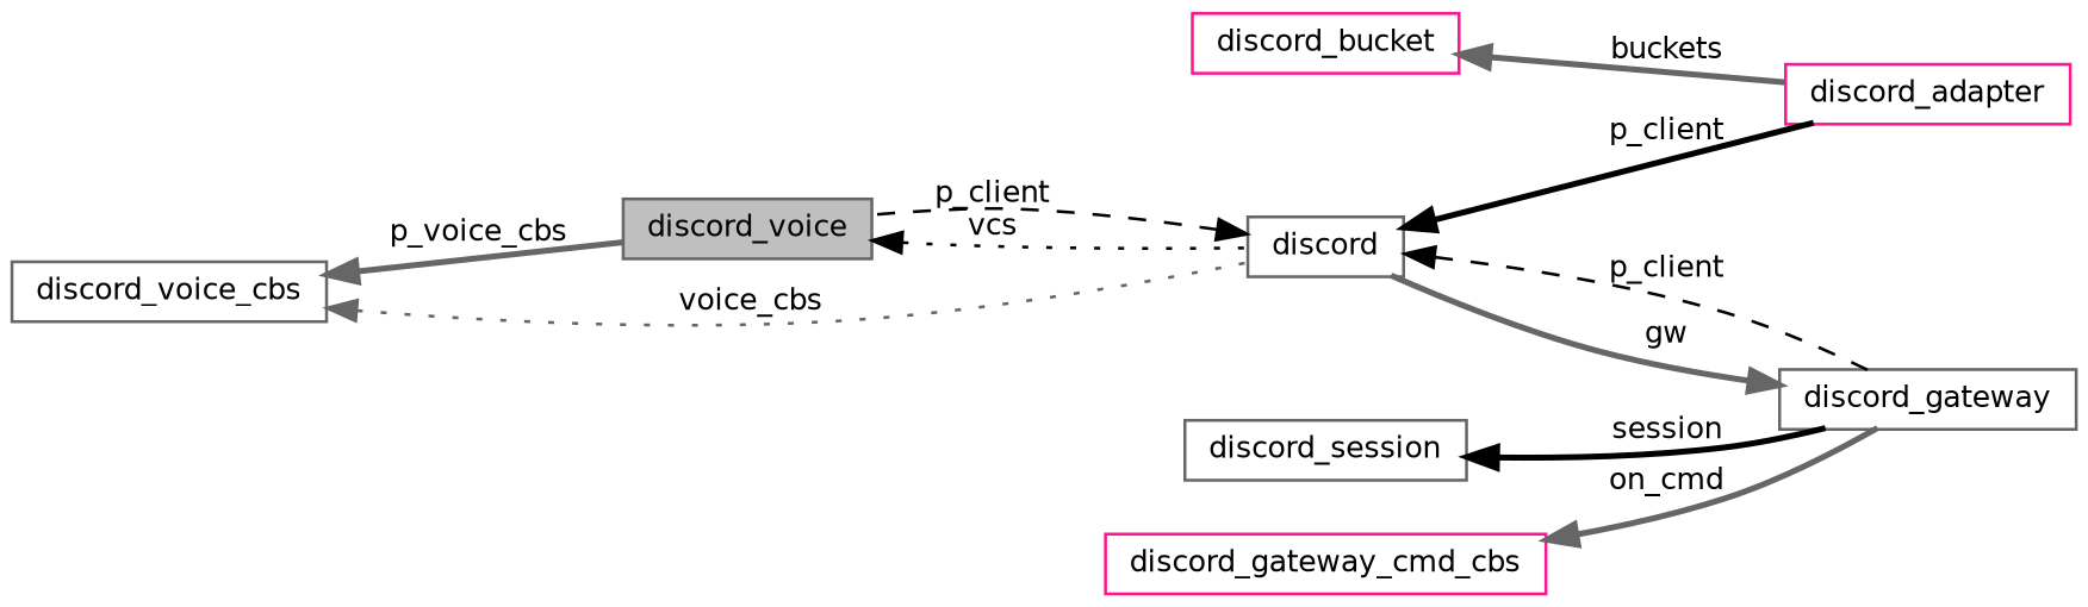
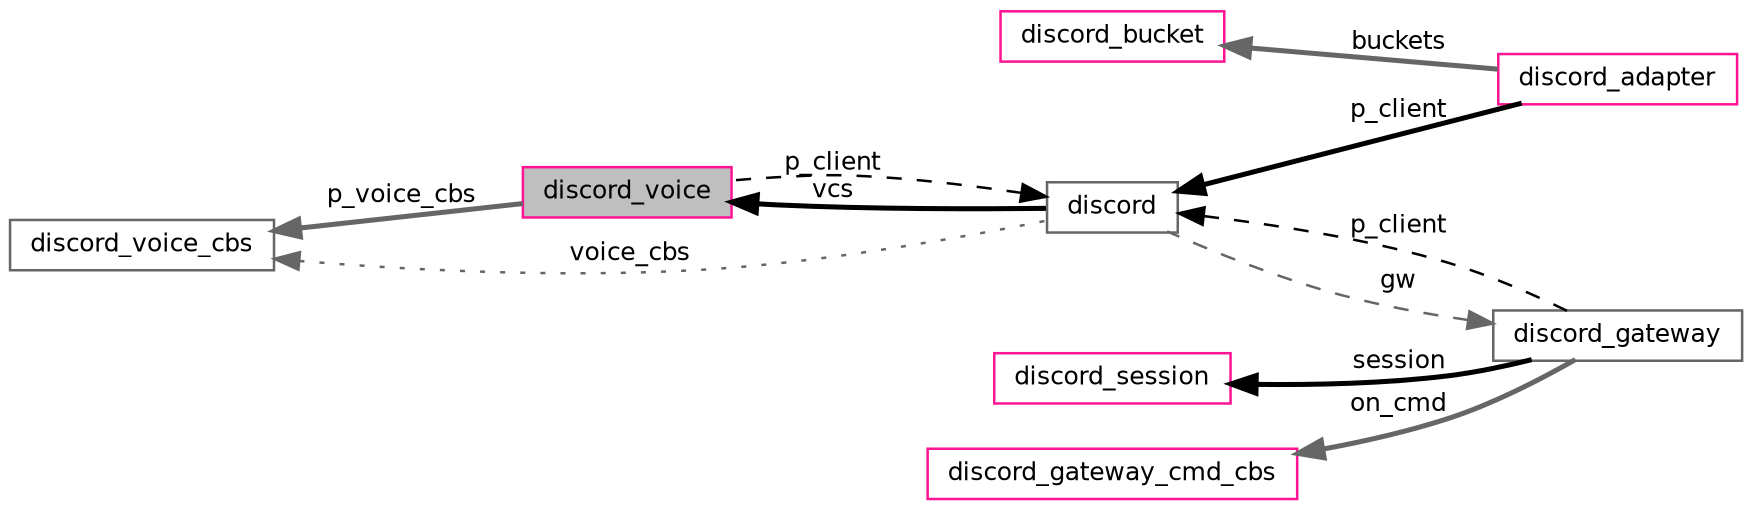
  digraph {
    rankdir=LR
    node [color=deeppink fillcolor=white fontname=Helvetica fontsize=10 shape=record style=filled]
    edge [color=black dir=back fontname=Helvetica fontsize=10 labelfontname=Helvetica labelfontsize=10 style=bold]
-   n1 [color=gray40 fillcolor=grey75 fontcolor=black height=0.2 label=discord_voice width=0.4]
+   n1 [fillcolor=grey75 fontcolor=black height=0.2 label=discord_voice width=0.4]
    n2 [color=gray40 height=0.2 label=discord width=0.4]
    n3 [height=0.2 label=discord_adapter width=0.4]
    n4 [color=gray40 height=0.2 label=discord_gateway width=0.4]
    n5 [color=gray40 height=0.2 label=discord_voice_cbs width=0.4]
    n6 [height=0.2 label=discord_bucket width=0.4]
-   n7 [color=gray40 height=0.2 label=discord_session width=0.4]
+   n7 [height=0.2 label=discord_session width=0.4]
    n8 [height=0.2 label=discord_gateway_cmd_cbs width=0.4]
-   n1 -> n2 [label=" vcs" style=dotted]
+   n1 -> n2 [label=" vcs"]
    n2 -> n1 [label=" p_client" style=dashed]
    n2 -> n3 [label=" p_client"]
    n2 -> n4 [label=" p_client" style=dashed]
-   n4 -> n2 [color=gray40 label=" gw"]
+   n4 -> n2 [color=gray40 label=" gw" style=dashed]
    n5 -> n1 [color=gray40 label=" p_voice_cbs"]
    n5 -> n2 [color=gray40 label=" voice_cbs" style=dotted]
    n6 -> n3 [color=gray40 label=" buckets"]
    n7 -> n4 [label=" session"]
    n8 -> n4 [color=gray40 label=" on_cmd"]
  }
